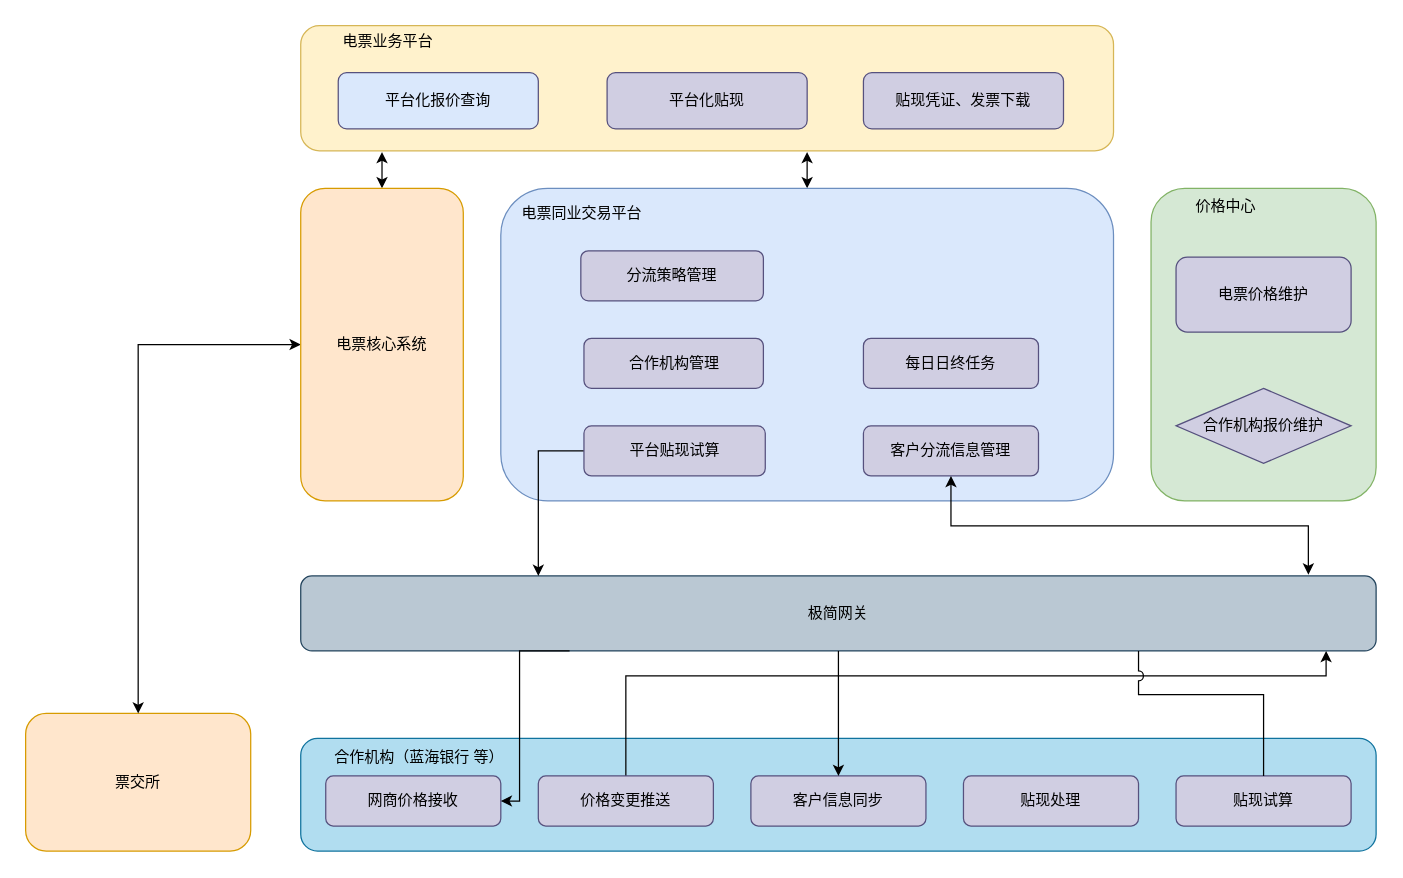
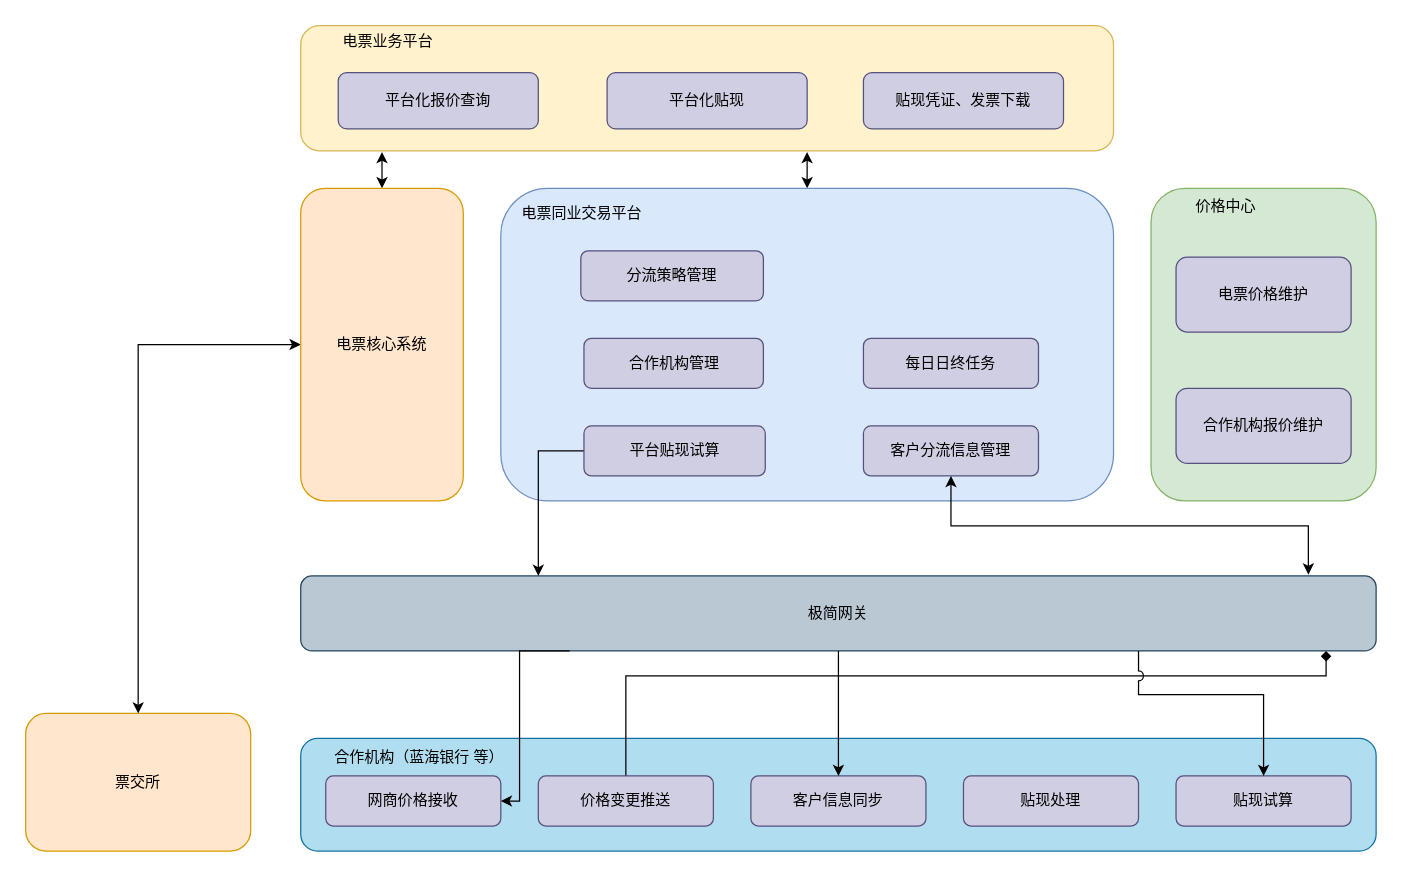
  <mxCell id="0" />
  <mxCell id="1" parent="0" />
  <mxCell id="2" value="" style="edgeStyle=orthogonalEdgeStyle;rounded=0;jumpStyle=arc;jumpSize=8;orthogonalLoop=1;jettySize=auto;html=1;startArrow=classic;startFill=1;endArrow=classic;endFill=1;strokeColor=#000000;entryX=0.5;entryY=0;entryDx=0;entryDy=0;exitX=0.623;exitY=1.01;exitDx=0;exitDy=0;exitPerimeter=0;" parent="1" source="3" target="7" edge="1"><mxGeometry relative="1" as="geometry" /></mxCell>
  <mxCell id="3" value="" style="rounded=1;whiteSpace=wrap;html=1;fillColor=#fff2cc;strokeColor=#d6b656;" parent="1" vertex="1"><mxGeometry x="240" y="20" width="650" height="100" as="geometry" /></mxCell>
  <mxCell id="4" value="电票业务平台" style="text;html=1;strokeColor=none;fillColor=none;align=center;verticalAlign=middle;whiteSpace=wrap;rounded=0;" parent="1" vertex="1"><mxGeometry x="270" y="27.5" width="80" height="10" as="geometry" /></mxCell>
- <mxCell id="5" value="平台化报价查询" style="rounded=1;whiteSpace=wrap;html=1;fillColor=#dae8fc;strokeColor=#56517e;" parent="1" vertex="1"><mxGeometry x="270" y="57.5" width="160" height="45" as="geometry" /></mxCell>
+ <mxCell id="5" value="平台化报价查询" style="rounded=1;whiteSpace=wrap;html=1;fillColor=#d0cee2;strokeColor=#56517e;" parent="1" vertex="1"><mxGeometry x="270" y="57.5" width="160" height="45" as="geometry" /></mxCell>
  <mxCell id="6" value="平台化贴现" style="rounded=1;whiteSpace=wrap;html=1;fillColor=#d0cee2;strokeColor=#56517e;" parent="1" vertex="1"><mxGeometry x="485" y="57.5" width="160" height="45" as="geometry" /></mxCell>
  <mxCell id="7" value="" style="rounded=1;whiteSpace=wrap;html=1;fillColor=#dae8fc;strokeColor=#6c8ebf;" parent="1" vertex="1"><mxGeometry x="400" y="150" width="490" height="250" as="geometry" /></mxCell>
  <mxCell id="8" value="" style="rounded=1;whiteSpace=wrap;html=1;fillColor=#d5e8d4;strokeColor=#82b366;" parent="1" vertex="1"><mxGeometry x="920" y="150" width="180" height="250" as="geometry" /></mxCell>
  <mxCell id="9" value="合作机构管理" style="rounded=1;whiteSpace=wrap;html=1;fillColor=#d0cee2;strokeColor=#56517e;" parent="1" vertex="1"><mxGeometry x="466.5" y="270" width="143.5" height="40" as="geometry" /></mxCell>
  <mxCell id="10" value="客户分流信息管理" style="rounded=1;whiteSpace=wrap;html=1;fillColor=#d0cee2;strokeColor=#56517e;" parent="1" vertex="1"><mxGeometry x="690" y="340" width="140" height="40" as="geometry" /></mxCell>
  <mxCell id="11" value="贴现凭证、发票下载" style="rounded=1;whiteSpace=wrap;html=1;fillColor=#d0cee2;strokeColor=#56517e;" parent="1" vertex="1"><mxGeometry x="690" y="57.5" width="160" height="45" as="geometry" /></mxCell>
  <mxCell id="12" value="每日日终任务" style="rounded=1;whiteSpace=wrap;html=1;fillColor=#d0cee2;strokeColor=#56517e;" parent="1" vertex="1"><mxGeometry x="690" y="270" width="140" height="40" as="geometry" /></mxCell>
  <mxCell id="13" style="edgeStyle=orthogonalEdgeStyle;rounded=0;orthogonalLoop=1;jettySize=auto;html=1;exitX=0.937;exitY=-0.017;exitDx=0;exitDy=0;exitPerimeter=0;startArrow=classic;startFill=1;" parent="1" source="14" target="10" edge="1"><mxGeometry relative="1" as="geometry" /></mxCell>
  <mxCell id="14" value="极简网关" style="rounded=1;whiteSpace=wrap;html=1;fillColor=#bac8d3;strokeColor=#23445d;" parent="1" vertex="1"><mxGeometry x="240" y="460" width="860" height="60" as="geometry" /></mxCell>
  <mxCell id="15" value="" style="rounded=1;whiteSpace=wrap;html=1;fillColor=#b1ddf0;strokeColor=#10739e;" parent="1" vertex="1"><mxGeometry x="240" y="590" width="860" height="90" as="geometry" /></mxCell>
  <mxCell id="16" value="价格中心" style="text;html=1;strokeColor=none;fillColor=none;align=center;verticalAlign=middle;whiteSpace=wrap;rounded=0;" parent="1" vertex="1"><mxGeometry x="940" y="160" width="80" height="10" as="geometry" /></mxCell>
  <mxCell id="17" style="edgeStyle=orthogonalEdgeStyle;rounded=0;jumpStyle=arc;jumpSize=8;orthogonalLoop=1;jettySize=auto;html=1;startArrow=none;startFill=0;endArrow=classic;endFill=1;strokeColor=#000000;exitX=0;exitY=0.5;exitDx=0;exitDy=0;" parent="1" source="18" edge="1"><mxGeometry relative="1" as="geometry"><mxPoint x="430" y="460" as="targetPoint" /><Array as="points"><mxPoint x="430" y="360" /></Array></mxGeometry></mxCell>
  <mxCell id="18" value="平台贴现试算" style="rounded=1;whiteSpace=wrap;html=1;fillColor=#d0cee2;strokeColor=#56517e;" parent="1" vertex="1"><mxGeometry x="466.5" y="340" width="145" height="40" as="geometry" /></mxCell>
  <mxCell id="19" value="电票价格维护" style="rounded=1;whiteSpace=wrap;html=1;fillColor=#d0cee2;strokeColor=#56517e;" parent="1" vertex="1"><mxGeometry x="940" y="205" width="140" height="60" as="geometry" /></mxCell>
- <mxCell id="20" value="合作机构报价维护" style="rhombus;whiteSpace=wrap;html=1;fillColor=#d0cee2;strokeColor=#56517e;" parent="1" vertex="1"><mxGeometry x="940" y="310" width="140" height="60" as="geometry" /></mxCell>
+ <mxCell id="20" value="合作机构报价维护" style="rounded=1;whiteSpace=wrap;html=1;fillColor=#d0cee2;strokeColor=#56517e;" parent="1" vertex="1"><mxGeometry x="940" y="310" width="140" height="60" as="geometry" /></mxCell>
  <mxCell id="21" value="合作机构（蓝海银行 等）" style="text;html=1;strokeColor=none;fillColor=none;align=center;verticalAlign=middle;whiteSpace=wrap;rounded=0;" parent="1" vertex="1"><mxGeometry x="260" y="600" width="150" height="10" as="geometry" /></mxCell>
  <mxCell id="22" value="网商价格接收" style="rounded=1;whiteSpace=wrap;html=1;fillColor=#d0cee2;strokeColor=#56517e;" parent="1" vertex="1"><mxGeometry x="260" y="620" width="140" height="40" as="geometry" /></mxCell>
- <mxCell id="23" style="edgeStyle=orthogonalEdgeStyle;rounded=0;orthogonalLoop=1;jettySize=auto;html=1;" parent="1" source="24" target="14" edge="1"><mxGeometry relative="1" as="geometry"><Array as="points"><mxPoint x="500" y="540" /><mxPoint x="1060" y="540" /></Array></mxGeometry></mxCell>
+ <mxCell id="23" style="edgeStyle=orthogonalEdgeStyle;rounded=0;orthogonalLoop=1;jettySize=auto;html=1;endArrow=diamond;" parent="1" source="24" target="14" edge="1"><mxGeometry relative="1" as="geometry"><Array as="points"><mxPoint x="500" y="540" /><mxPoint x="1060" y="540" /></Array></mxGeometry></mxCell>
  <mxCell id="24" value="价格变更推送" style="rounded=1;whiteSpace=wrap;html=1;fillColor=#d0cee2;strokeColor=#56517e;" parent="1" vertex="1"><mxGeometry x="430" y="620" width="140" height="40" as="geometry" /></mxCell>
  <mxCell id="25" value="客户信息同步" style="rounded=1;whiteSpace=wrap;html=1;fillColor=#d0cee2;strokeColor=#56517e;" parent="1" vertex="1"><mxGeometry x="600" y="620" width="140" height="40" as="geometry" /></mxCell>
  <mxCell id="26" value="贴现处理" style="rounded=1;whiteSpace=wrap;html=1;fillColor=#d0cee2;strokeColor=#56517e;" parent="1" vertex="1"><mxGeometry x="770" y="620" width="140" height="40" as="geometry" /></mxCell>
  <mxCell id="27" value="贴现试算" style="rounded=1;whiteSpace=wrap;html=1;fillColor=#d0cee2;strokeColor=#56517e;" parent="1" vertex="1"><mxGeometry x="940" y="620" width="140" height="40" as="geometry" /></mxCell>
  <mxCell id="28" style="edgeStyle=orthogonalEdgeStyle;rounded=0;orthogonalLoop=1;jettySize=auto;html=1;entryX=0.5;entryY=0;entryDx=0;entryDy=0;exitX=0.5;exitY=1;exitDx=0;exitDy=0;" parent="1" source="14" target="25" edge="1"><mxGeometry relative="1" as="geometry"><mxPoint x="704" y="520" as="sourcePoint" /><mxPoint x="704" y="620" as="targetPoint" /><Array as="points"><mxPoint x="670" y="570" /><mxPoint x="670" y="570" /></Array></mxGeometry></mxCell>
  <mxCell id="29" value="票交所" style="rounded=1;whiteSpace=wrap;html=1;fillColor=#ffe6cc;strokeColor=#d79b00;" parent="1" vertex="1"><mxGeometry x="20" y="570" width="180" height="110" as="geometry" /></mxCell>
  <mxCell id="30" style="edgeStyle=orthogonalEdgeStyle;rounded=0;jumpStyle=arc;jumpSize=8;orthogonalLoop=1;jettySize=auto;html=1;entryX=0.5;entryY=0;entryDx=0;entryDy=0;startArrow=classic;startFill=1;endArrow=classic;endFill=1;strokeColor=#000000;" parent="1" source="32" target="29" edge="1"><mxGeometry relative="1" as="geometry" /></mxCell>
  <mxCell id="31" value="" style="edgeStyle=orthogonalEdgeStyle;rounded=0;jumpStyle=arc;jumpSize=8;orthogonalLoop=1;jettySize=auto;html=1;startArrow=classic;startFill=1;endArrow=classic;endFill=1;strokeColor=#000000;" parent="1" source="32" edge="1"><mxGeometry relative="1" as="geometry"><mxPoint x="305" y="121" as="targetPoint" /></mxGeometry></mxCell>
  <mxCell id="32" value="电票核心系统" style="rounded=1;whiteSpace=wrap;html=1;fillColor=#ffe6cc;strokeColor=#d79b00;" parent="1" vertex="1"><mxGeometry x="240" y="150" width="130" height="250" as="geometry" /></mxCell>
  <mxCell id="33" value="电票同业交易平台" style="text;html=1;strokeColor=none;fillColor=none;align=center;verticalAlign=middle;whiteSpace=wrap;rounded=0;" parent="1" vertex="1"><mxGeometry x="410" y="160" width="110" height="20" as="geometry" /></mxCell>
  <mxCell id="34" value="分流策略管理" style="rounded=1;whiteSpace=wrap;html=1;fillColor=#d0cee2;strokeColor=#56517e;" parent="1" vertex="1"><mxGeometry x="464" y="200" width="146" height="40" as="geometry" /></mxCell>
- <mxCell id="35" style="edgeStyle=orthogonalEdgeStyle;rounded=0;jumpStyle=arc;jumpSize=8;orthogonalLoop=1;jettySize=auto;html=1;entryX=0.5;entryY=0;entryDx=0;entryDy=0;startArrow=none;startFill=0;endArrow=none;endFill=1;strokeColor=#000000;" parent="1" source="14" target="27" edge="1"><mxGeometry relative="1" as="geometry"><Array as="points"><mxPoint x="910" y="555" /><mxPoint x="1010" y="555" /></Array></mxGeometry></mxCell>
+ <mxCell id="35" style="edgeStyle=orthogonalEdgeStyle;rounded=0;jumpStyle=arc;jumpSize=8;orthogonalLoop=1;jettySize=auto;html=1;entryX=0.5;entryY=0;entryDx=0;entryDy=0;startArrow=none;startFill=0;endArrow=classic;endFill=1;strokeColor=#000000;" parent="1" source="14" target="27" edge="1"><mxGeometry relative="1" as="geometry"><Array as="points"><mxPoint x="910" y="555" /><mxPoint x="1010" y="555" /></Array></mxGeometry></mxCell>
  <mxCell id="36" style="edgeStyle=orthogonalEdgeStyle;rounded=0;jumpStyle=arc;jumpSize=8;orthogonalLoop=1;jettySize=auto;html=1;startArrow=none;startFill=0;endArrow=classic;endFill=1;strokeColor=#000000;exitX=0.25;exitY=1;exitDx=0;exitDy=0;entryX=1;entryY=0.5;entryDx=0;entryDy=0;" parent="1" source="14" target="22" edge="1"><mxGeometry relative="1" as="geometry"><Array as="points"><mxPoint x="415" y="520" /><mxPoint x="415" y="640" /></Array></mxGeometry></mxCell>
